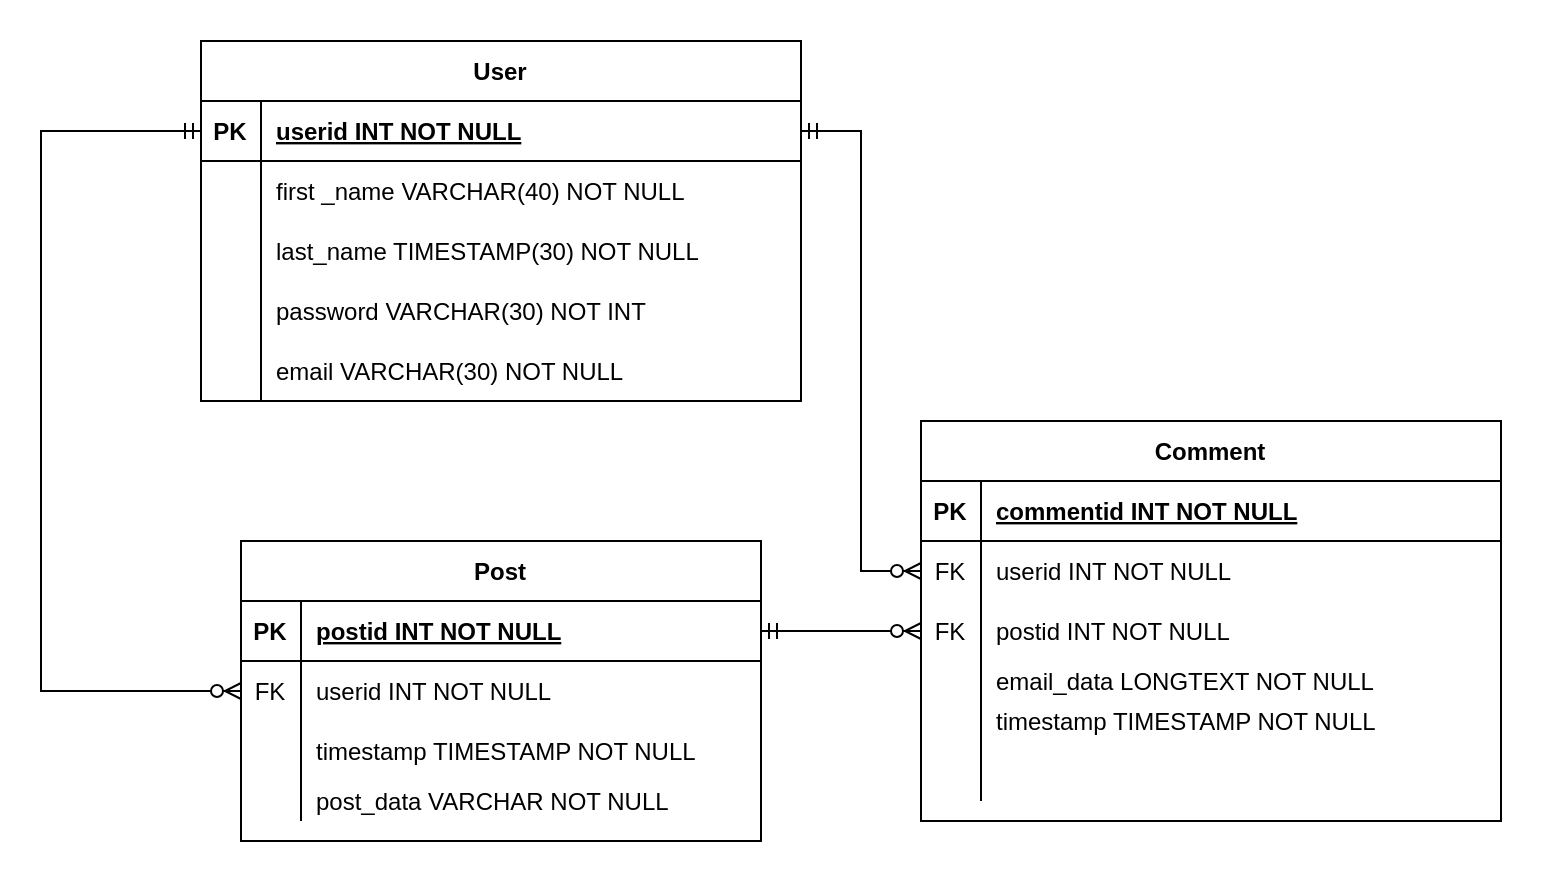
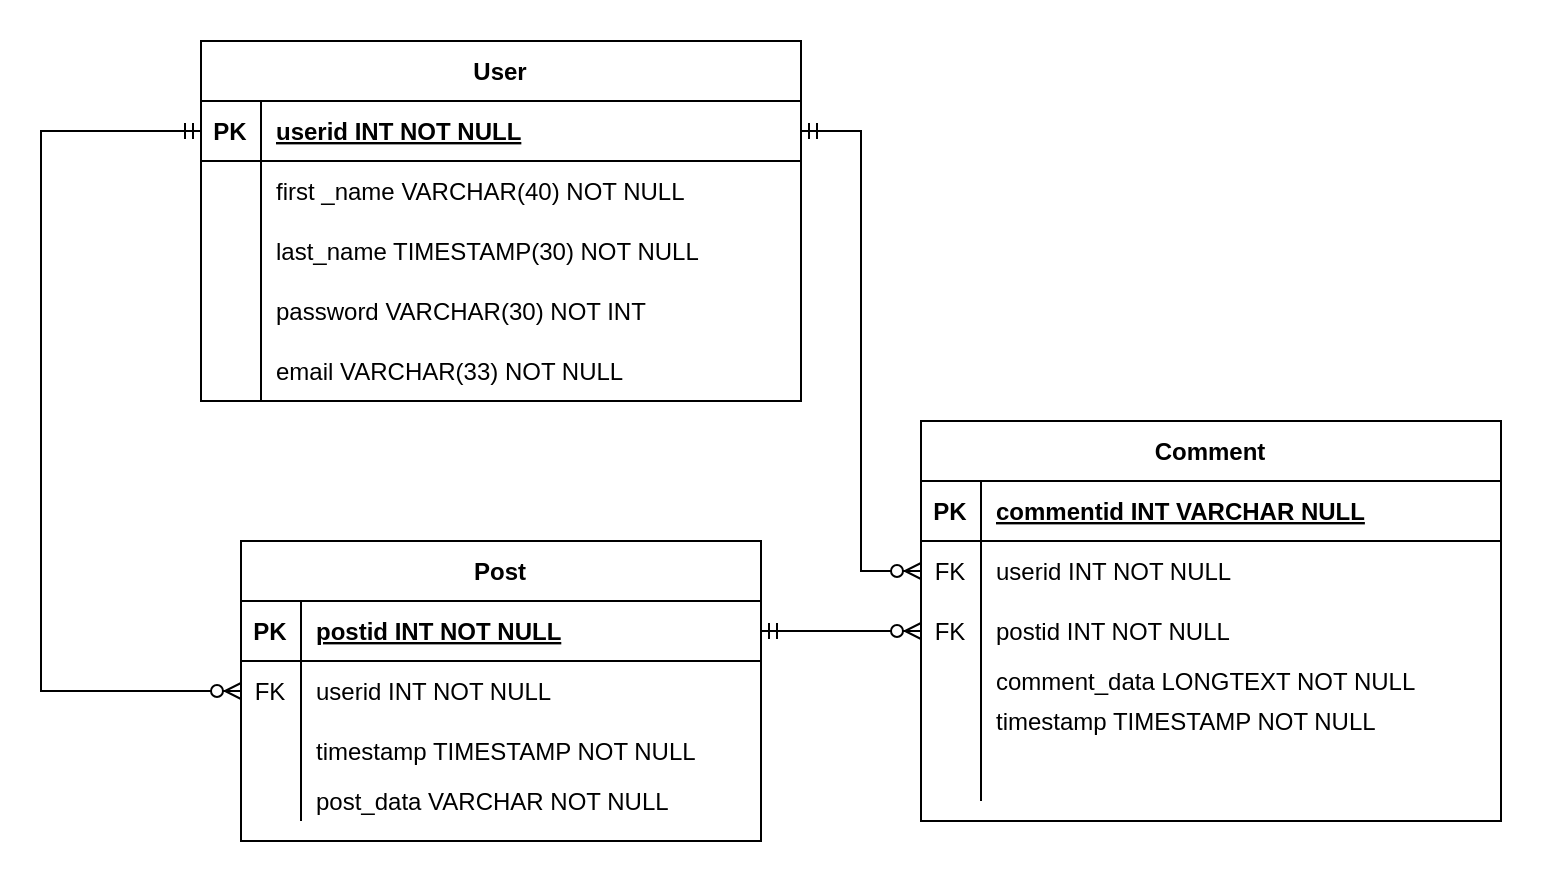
  <mxCell id="0" />
  <mxCell id="1" parent="0" />
  <mxCell id="2" value="Comment" style="shape=table;startSize=30;container=1;collapsible=1;childLayout=tableLayout;fixedRows=1;rowLines=0;fontStyle=1;align=center;resizeLast=1;" vertex="1" parent="1"><mxGeometry x="460" y="210" width="290" height="200" as="geometry" /></mxCell>
  <mxCell id="3" value="" style="shape=tableRow;horizontal=0;startSize=0;swimlaneHead=0;swimlaneBody=0;fillColor=none;collapsible=0;dropTarget=0;points=[[0,0.5],[1,0.5]];portConstraint=eastwest;top=0;left=0;right=0;bottom=1;" vertex="1" parent="2"><mxGeometry y="30" width="290" height="30" as="geometry" /></mxCell>
  <mxCell id="4" value="PK" style="shape=partialRectangle;connectable=0;fillColor=none;top=0;left=0;bottom=0;right=0;fontStyle=1;overflow=hidden;" vertex="1" parent="3"><mxGeometry width="30" height="30" as="geometry"><mxRectangle width="30" height="30" as="alternateBounds" /></mxGeometry></mxCell>
- <mxCell id="5" value="commentid INT NOT NULL" style="shape=partialRectangle;connectable=0;fillColor=none;top=0;left=0;bottom=0;right=0;align=left;spacingLeft=6;fontStyle=5;overflow=hidden;" vertex="1" parent="3"><mxGeometry x="30" width="260" height="30" as="geometry"><mxRectangle width="260" height="30" as="alternateBounds" /></mxGeometry></mxCell>
+ <mxCell id="5" value="commentid INT VARCHAR NULL" style="shape=partialRectangle;connectable=0;fillColor=none;top=0;left=0;bottom=0;right=0;align=left;spacingLeft=6;fontStyle=5;overflow=hidden;" vertex="1" parent="3"><mxGeometry x="30" width="260" height="30" as="geometry"><mxRectangle width="260" height="30" as="alternateBounds" /></mxGeometry></mxCell>
  <mxCell id="6" value="" style="shape=tableRow;horizontal=0;startSize=0;swimlaneHead=0;swimlaneBody=0;fillColor=none;collapsible=0;dropTarget=0;points=[[0,0.5],[1,0.5]];portConstraint=eastwest;top=0;left=0;right=0;bottom=0;" vertex="1" parent="2"><mxGeometry y="60" width="290" height="30" as="geometry" /></mxCell>
  <mxCell id="7" value="FK" style="shape=partialRectangle;connectable=0;fillColor=none;top=0;left=0;bottom=0;right=0;editable=1;overflow=hidden;" vertex="1" parent="6"><mxGeometry width="30" height="30" as="geometry"><mxRectangle width="30" height="30" as="alternateBounds" /></mxGeometry></mxCell>
  <mxCell id="8" value="userid INT NOT NULL" style="shape=partialRectangle;connectable=0;fillColor=none;top=0;left=0;bottom=0;right=0;align=left;spacingLeft=6;overflow=hidden;" vertex="1" parent="6"><mxGeometry x="30" width="260" height="30" as="geometry"><mxRectangle width="260" height="30" as="alternateBounds" /></mxGeometry></mxCell>
  <mxCell id="9" value="" style="shape=tableRow;horizontal=0;startSize=0;swimlaneHead=0;swimlaneBody=0;fillColor=none;collapsible=0;dropTarget=0;points=[[0,0.5],[1,0.5]];portConstraint=eastwest;top=0;left=0;right=0;bottom=0;" vertex="1" parent="2"><mxGeometry y="90" width="290" height="30" as="geometry" /></mxCell>
  <mxCell id="10" value="FK" style="shape=partialRectangle;connectable=0;fillColor=none;top=0;left=0;bottom=0;right=0;editable=1;overflow=hidden;" vertex="1" parent="9"><mxGeometry width="30" height="30" as="geometry"><mxRectangle width="30" height="30" as="alternateBounds" /></mxGeometry></mxCell>
  <mxCell id="11" value="postid INT NOT NULL" style="shape=partialRectangle;connectable=0;fillColor=none;top=0;left=0;bottom=0;right=0;align=left;spacingLeft=6;overflow=hidden;" vertex="1" parent="9"><mxGeometry x="30" width="260" height="30" as="geometry"><mxRectangle width="260" height="30" as="alternateBounds" /></mxGeometry></mxCell>
  <mxCell id="12" value="" style="shape=tableRow;horizontal=0;startSize=0;swimlaneHead=0;swimlaneBody=0;fillColor=none;collapsible=0;dropTarget=0;points=[[0,0.5],[1,0.5]];portConstraint=eastwest;top=0;left=0;right=0;bottom=0;" vertex="1" parent="2"><mxGeometry y="120" width="290" height="20" as="geometry" /></mxCell>
  <mxCell id="13" value="" style="shape=partialRectangle;connectable=0;fillColor=none;top=0;left=0;bottom=0;right=0;editable=1;overflow=hidden;" vertex="1" parent="12"><mxGeometry width="30" height="20" as="geometry"><mxRectangle width="30" height="20" as="alternateBounds" /></mxGeometry></mxCell>
- <mxCell id="14" value="email_data LONGTEXT NOT NULL" style="shape=partialRectangle;connectable=0;fillColor=none;top=0;left=0;bottom=0;right=0;align=left;spacingLeft=6;overflow=hidden;" vertex="1" parent="12"><mxGeometry x="30" width="260" height="20" as="geometry"><mxRectangle width="260" height="20" as="alternateBounds" /></mxGeometry></mxCell>
+ <mxCell id="14" value="comment_data LONGTEXT NOT NULL" style="shape=partialRectangle;connectable=0;fillColor=none;top=0;left=0;bottom=0;right=0;align=left;spacingLeft=6;overflow=hidden;" vertex="1" parent="12"><mxGeometry x="30" width="260" height="20" as="geometry"><mxRectangle width="260" height="20" as="alternateBounds" /></mxGeometry></mxCell>
  <mxCell id="15" value="" style="shape=tableRow;horizontal=0;startSize=0;swimlaneHead=0;swimlaneBody=0;fillColor=none;collapsible=0;dropTarget=0;points=[[0,0.5],[1,0.5]];portConstraint=eastwest;top=0;left=0;right=0;bottom=0;" vertex="1" parent="2"><mxGeometry y="140" width="290" height="20" as="geometry" /></mxCell>
  <mxCell id="16" value="" style="shape=partialRectangle;connectable=0;fillColor=none;top=0;left=0;bottom=0;right=0;editable=1;overflow=hidden;" vertex="1" parent="15"><mxGeometry width="30" height="20" as="geometry"><mxRectangle width="30" height="20" as="alternateBounds" /></mxGeometry></mxCell>
  <mxCell id="17" value="timestamp TIMESTAMP NOT NULL" style="shape=partialRectangle;connectable=0;fillColor=none;top=0;left=0;bottom=0;right=0;align=left;spacingLeft=6;overflow=hidden;" vertex="1" parent="15"><mxGeometry x="30" width="260" height="20" as="geometry"><mxRectangle width="260" height="20" as="alternateBounds" /></mxGeometry></mxCell>
  <mxCell id="18" value="" style="shape=tableRow;horizontal=0;startSize=0;swimlaneHead=0;swimlaneBody=0;fillColor=none;collapsible=0;dropTarget=0;points=[[0,0.5],[1,0.5]];portConstraint=eastwest;top=0;left=0;right=0;bottom=0;" vertex="1" parent="2"><mxGeometry y="160" width="290" height="30" as="geometry" /></mxCell>
  <mxCell id="19" value="" style="shape=partialRectangle;connectable=0;fillColor=none;top=0;left=0;bottom=0;right=0;editable=1;overflow=hidden;" vertex="1" parent="18"><mxGeometry width="30" height="30" as="geometry"><mxRectangle width="30" height="30" as="alternateBounds" /></mxGeometry></mxCell>
  <mxCell id="20" value="" style="shape=partialRectangle;connectable=0;fillColor=none;top=0;left=0;bottom=0;right=0;align=left;spacingLeft=6;overflow=hidden;" vertex="1" parent="18"><mxGeometry x="30" width="260" height="30" as="geometry"><mxRectangle width="260" height="30" as="alternateBounds" /></mxGeometry></mxCell>
  <mxCell id="21" value="User" style="shape=table;startSize=30;container=1;collapsible=1;childLayout=tableLayout;fixedRows=1;rowLines=0;fontStyle=1;align=center;resizeLast=1;" vertex="1" parent="1"><mxGeometry x="100" y="20" width="300" height="180" as="geometry" /></mxCell>
  <mxCell id="22" value="" style="shape=tableRow;horizontal=0;startSize=0;swimlaneHead=0;swimlaneBody=0;fillColor=none;collapsible=0;dropTarget=0;points=[[0,0.5],[1,0.5]];portConstraint=eastwest;top=0;left=0;right=0;bottom=1;" vertex="1" parent="21"><mxGeometry y="30" width="300" height="30" as="geometry" /></mxCell>
  <mxCell id="23" value="PK" style="shape=partialRectangle;connectable=0;fillColor=none;top=0;left=0;bottom=0;right=0;fontStyle=1;overflow=hidden;" vertex="1" parent="22"><mxGeometry width="30" height="30" as="geometry"><mxRectangle width="30" height="30" as="alternateBounds" /></mxGeometry></mxCell>
  <mxCell id="24" value="userid INT NOT NULL" style="shape=partialRectangle;connectable=0;fillColor=none;top=0;left=0;bottom=0;right=0;align=left;spacingLeft=6;fontStyle=5;overflow=hidden;" vertex="1" parent="22"><mxGeometry x="30" width="270" height="30" as="geometry"><mxRectangle width="270" height="30" as="alternateBounds" /></mxGeometry></mxCell>
  <mxCell id="25" value="" style="shape=tableRow;horizontal=0;startSize=0;swimlaneHead=0;swimlaneBody=0;fillColor=none;collapsible=0;dropTarget=0;points=[[0,0.5],[1,0.5]];portConstraint=eastwest;top=0;left=0;right=0;bottom=0;" vertex="1" parent="21"><mxGeometry y="60" width="300" height="30" as="geometry" /></mxCell>
  <mxCell id="26" value="" style="shape=partialRectangle;connectable=0;fillColor=none;top=0;left=0;bottom=0;right=0;editable=1;overflow=hidden;" vertex="1" parent="25"><mxGeometry width="30" height="30" as="geometry"><mxRectangle width="30" height="30" as="alternateBounds" /></mxGeometry></mxCell>
  <mxCell id="27" value="first _name VARCHAR(40) NOT NULL" style="shape=partialRectangle;connectable=0;fillColor=none;top=0;left=0;bottom=0;right=0;align=left;spacingLeft=6;overflow=hidden;" vertex="1" parent="25"><mxGeometry x="30" width="270" height="30" as="geometry"><mxRectangle width="270" height="30" as="alternateBounds" /></mxGeometry></mxCell>
  <mxCell id="28" value="" style="shape=tableRow;horizontal=0;startSize=0;swimlaneHead=0;swimlaneBody=0;fillColor=none;collapsible=0;dropTarget=0;points=[[0,0.5],[1,0.5]];portConstraint=eastwest;top=0;left=0;right=0;bottom=0;" vertex="1" parent="21"><mxGeometry y="90" width="300" height="30" as="geometry" /></mxCell>
  <mxCell id="29" value="" style="shape=partialRectangle;connectable=0;fillColor=none;top=0;left=0;bottom=0;right=0;editable=1;overflow=hidden;" vertex="1" parent="28"><mxGeometry width="30" height="30" as="geometry"><mxRectangle width="30" height="30" as="alternateBounds" /></mxGeometry></mxCell>
  <mxCell id="30" value="last_name TIMESTAMP(30) NOT NULL" style="shape=partialRectangle;connectable=0;fillColor=none;top=0;left=0;bottom=0;right=0;align=left;spacingLeft=6;overflow=hidden;" vertex="1" parent="28"><mxGeometry x="30" width="270" height="30" as="geometry"><mxRectangle width="270" height="30" as="alternateBounds" /></mxGeometry></mxCell>
  <mxCell id="31" value="" style="shape=tableRow;horizontal=0;startSize=0;swimlaneHead=0;swimlaneBody=0;fillColor=none;collapsible=0;dropTarget=0;points=[[0,0.5],[1,0.5]];portConstraint=eastwest;top=0;left=0;right=0;bottom=0;" vertex="1" parent="21"><mxGeometry y="120" width="300" height="30" as="geometry" /></mxCell>
  <mxCell id="32" value="" style="shape=partialRectangle;connectable=0;fillColor=none;top=0;left=0;bottom=0;right=0;editable=1;overflow=hidden;" vertex="1" parent="31"><mxGeometry width="30" height="30" as="geometry"><mxRectangle width="30" height="30" as="alternateBounds" /></mxGeometry></mxCell>
  <mxCell id="33" value="password VARCHAR(30) NOT INT" style="shape=partialRectangle;connectable=0;fillColor=none;top=0;left=0;bottom=0;right=0;align=left;spacingLeft=6;overflow=hidden;" vertex="1" parent="31"><mxGeometry x="30" width="270" height="30" as="geometry"><mxRectangle width="270" height="30" as="alternateBounds" /></mxGeometry></mxCell>
  <mxCell id="34" value="" style="shape=tableRow;horizontal=0;startSize=0;swimlaneHead=0;swimlaneBody=0;fillColor=none;collapsible=0;dropTarget=0;points=[[0,0.5],[1,0.5]];portConstraint=eastwest;top=0;left=0;right=0;bottom=0;" vertex="1" parent="21"><mxGeometry y="150" width="300" height="30" as="geometry" /></mxCell>
  <mxCell id="35" value="" style="shape=partialRectangle;connectable=0;fillColor=none;top=0;left=0;bottom=0;right=0;editable=1;overflow=hidden;" vertex="1" parent="34"><mxGeometry width="30" height="30" as="geometry"><mxRectangle width="30" height="30" as="alternateBounds" /></mxGeometry></mxCell>
- <mxCell id="36" value="email VARCHAR(30) NOT NULL" style="shape=partialRectangle;connectable=0;fillColor=none;top=0;left=0;bottom=0;right=0;align=left;spacingLeft=6;overflow=hidden;" vertex="1" parent="34"><mxGeometry x="30" width="270" height="30" as="geometry"><mxRectangle width="270" height="30" as="alternateBounds" /></mxGeometry></mxCell>
+ <mxCell id="36" value="email VARCHAR(33) NOT NULL" style="shape=partialRectangle;connectable=0;fillColor=none;top=0;left=0;bottom=0;right=0;align=left;spacingLeft=6;overflow=hidden;" vertex="1" parent="34"><mxGeometry x="30" width="270" height="30" as="geometry"><mxRectangle width="270" height="30" as="alternateBounds" /></mxGeometry></mxCell>
  <mxCell id="37" value="Post" style="shape=table;startSize=30;container=1;collapsible=1;childLayout=tableLayout;fixedRows=1;rowLines=0;fontStyle=1;align=center;resizeLast=1;" vertex="1" parent="1"><mxGeometry x="120" y="270" width="260" height="150" as="geometry" /></mxCell>
  <mxCell id="38" value="" style="shape=tableRow;horizontal=0;startSize=0;swimlaneHead=0;swimlaneBody=0;fillColor=none;collapsible=0;dropTarget=0;points=[[0,0.5],[1,0.5]];portConstraint=eastwest;top=0;left=0;right=0;bottom=1;" vertex="1" parent="37"><mxGeometry y="30" width="260" height="30" as="geometry" /></mxCell>
  <mxCell id="39" value="PK" style="shape=partialRectangle;connectable=0;fillColor=none;top=0;left=0;bottom=0;right=0;fontStyle=1;overflow=hidden;" vertex="1" parent="38"><mxGeometry width="30" height="30" as="geometry"><mxRectangle width="30" height="30" as="alternateBounds" /></mxGeometry></mxCell>
  <mxCell id="40" value="postid INT NOT NULL" style="shape=partialRectangle;connectable=0;fillColor=none;top=0;left=0;bottom=0;right=0;align=left;spacingLeft=6;fontStyle=5;overflow=hidden;" vertex="1" parent="38"><mxGeometry x="30" width="230" height="30" as="geometry"><mxRectangle width="230" height="30" as="alternateBounds" /></mxGeometry></mxCell>
  <mxCell id="41" value="" style="shape=tableRow;horizontal=0;startSize=0;swimlaneHead=0;swimlaneBody=0;fillColor=none;collapsible=0;dropTarget=0;points=[[0,0.5],[1,0.5]];portConstraint=eastwest;top=0;left=0;right=0;bottom=0;" vertex="1" parent="37"><mxGeometry y="60" width="260" height="30" as="geometry" /></mxCell>
  <mxCell id="42" value="FK" style="shape=partialRectangle;connectable=0;fillColor=none;top=0;left=0;bottom=0;right=0;editable=1;overflow=hidden;" vertex="1" parent="41"><mxGeometry width="30" height="30" as="geometry"><mxRectangle width="30" height="30" as="alternateBounds" /></mxGeometry></mxCell>
  <mxCell id="43" value="userid INT NOT NULL" style="shape=partialRectangle;connectable=0;fillColor=none;top=0;left=0;bottom=0;right=0;align=left;spacingLeft=6;overflow=hidden;" vertex="1" parent="41"><mxGeometry x="30" width="230" height="30" as="geometry"><mxRectangle width="230" height="30" as="alternateBounds" /></mxGeometry></mxCell>
  <mxCell id="44" value="" style="shape=tableRow;horizontal=0;startSize=0;swimlaneHead=0;swimlaneBody=0;fillColor=none;collapsible=0;dropTarget=0;points=[[0,0.5],[1,0.5]];portConstraint=eastwest;top=0;left=0;right=0;bottom=0;" vertex="1" parent="37"><mxGeometry y="90" width="260" height="30" as="geometry" /></mxCell>
  <mxCell id="45" value="" style="shape=partialRectangle;connectable=0;fillColor=none;top=0;left=0;bottom=0;right=0;editable=1;overflow=hidden;" vertex="1" parent="44"><mxGeometry width="30" height="30" as="geometry"><mxRectangle width="30" height="30" as="alternateBounds" /></mxGeometry></mxCell>
  <mxCell id="46" value="timestamp TIMESTAMP NOT NULL" style="shape=partialRectangle;connectable=0;fillColor=none;top=0;left=0;bottom=0;right=0;align=left;spacingLeft=6;overflow=hidden;" vertex="1" parent="44"><mxGeometry x="30" width="230" height="30" as="geometry"><mxRectangle width="230" height="30" as="alternateBounds" /></mxGeometry></mxCell>
  <mxCell id="47" value="" style="shape=tableRow;horizontal=0;startSize=0;swimlaneHead=0;swimlaneBody=0;fillColor=none;collapsible=0;dropTarget=0;points=[[0,0.5],[1,0.5]];portConstraint=eastwest;top=0;left=0;right=0;bottom=0;" vertex="1" parent="37"><mxGeometry y="120" width="260" height="20" as="geometry" /></mxCell>
  <mxCell id="48" value="" style="shape=partialRectangle;connectable=0;fillColor=none;top=0;left=0;bottom=0;right=0;editable=1;overflow=hidden;" vertex="1" parent="47"><mxGeometry width="30" height="20" as="geometry"><mxRectangle width="30" height="20" as="alternateBounds" /></mxGeometry></mxCell>
  <mxCell id="49" value="post_data VARCHAR NOT NULL" style="shape=partialRectangle;connectable=0;fillColor=none;top=0;left=0;bottom=0;right=0;align=left;spacingLeft=6;overflow=hidden;" vertex="1" parent="47"><mxGeometry x="30" width="230" height="20" as="geometry"><mxRectangle width="230" height="20" as="alternateBounds" /></mxGeometry></mxCell>
  <mxCell id="50" value="" style="edgeStyle=entityRelationEdgeStyle;fontSize=12;html=1;endArrow=ERzeroToMany;startArrow=ERmandOne;rounded=0;exitX=1;exitY=0.5;exitDx=0;exitDy=0;entryX=0;entryY=0.5;entryDx=0;entryDy=0;" edge="1" parent="1" source="22" target="6"><mxGeometry width="100" height="100" relative="1" as="geometry"><mxPoint x="440" y="150" as="sourcePoint" /><mxPoint x="540" y="50" as="targetPoint" /></mxGeometry></mxCell>
  <mxCell id="51" value="" style="edgeStyle=orthogonalEdgeStyle;fontSize=12;html=1;endArrow=ERzeroToMany;startArrow=ERmandOne;rounded=0;exitX=0;exitY=0.5;exitDx=0;exitDy=0;entryX=0;entryY=0.5;entryDx=0;entryDy=0;" edge="1" parent="1" source="22" target="37"><mxGeometry width="100" height="100" relative="1" as="geometry"><mxPoint x="80" y="70" as="sourcePoint" /><mxPoint x="100" y="350" as="targetPoint" /><Array as="points"><mxPoint x="20" y="65" /><mxPoint x="20" y="345" /></Array></mxGeometry></mxCell>
  <mxCell id="52" value="" style="edgeStyle=entityRelationEdgeStyle;fontSize=12;html=1;endArrow=ERzeroToMany;startArrow=ERmandOne;rounded=0;exitX=1;exitY=0.5;exitDx=0;exitDy=0;entryX=0;entryY=0.5;entryDx=0;entryDy=0;" edge="1" parent="1" source="38" target="9"><mxGeometry width="100" height="100" relative="1" as="geometry"><mxPoint x="410" y="530" as="sourcePoint" /><mxPoint x="510" y="430" as="targetPoint" /></mxGeometry></mxCell>
